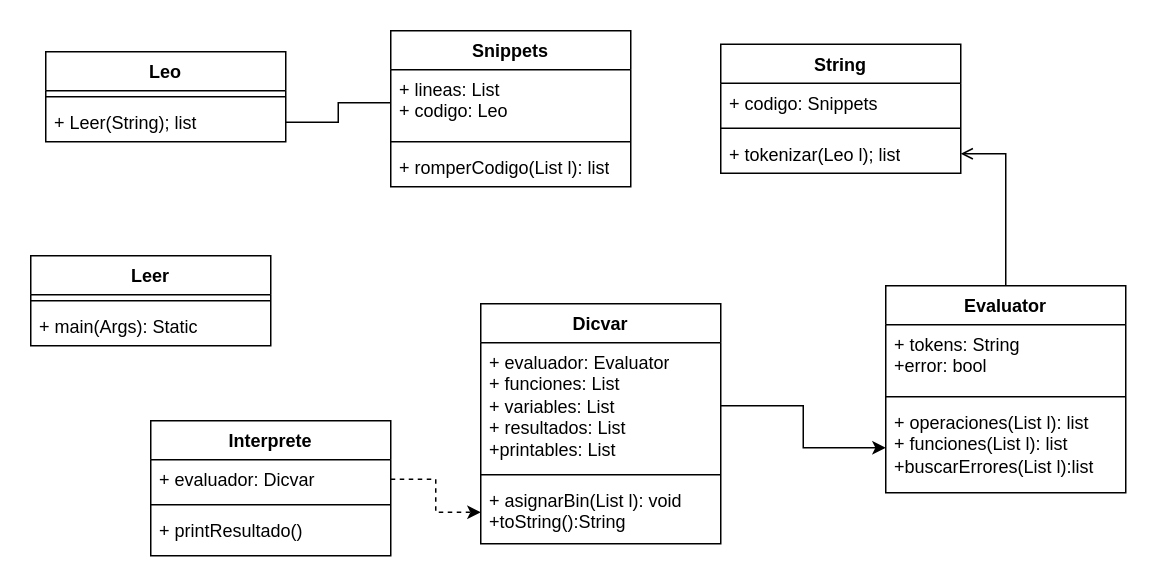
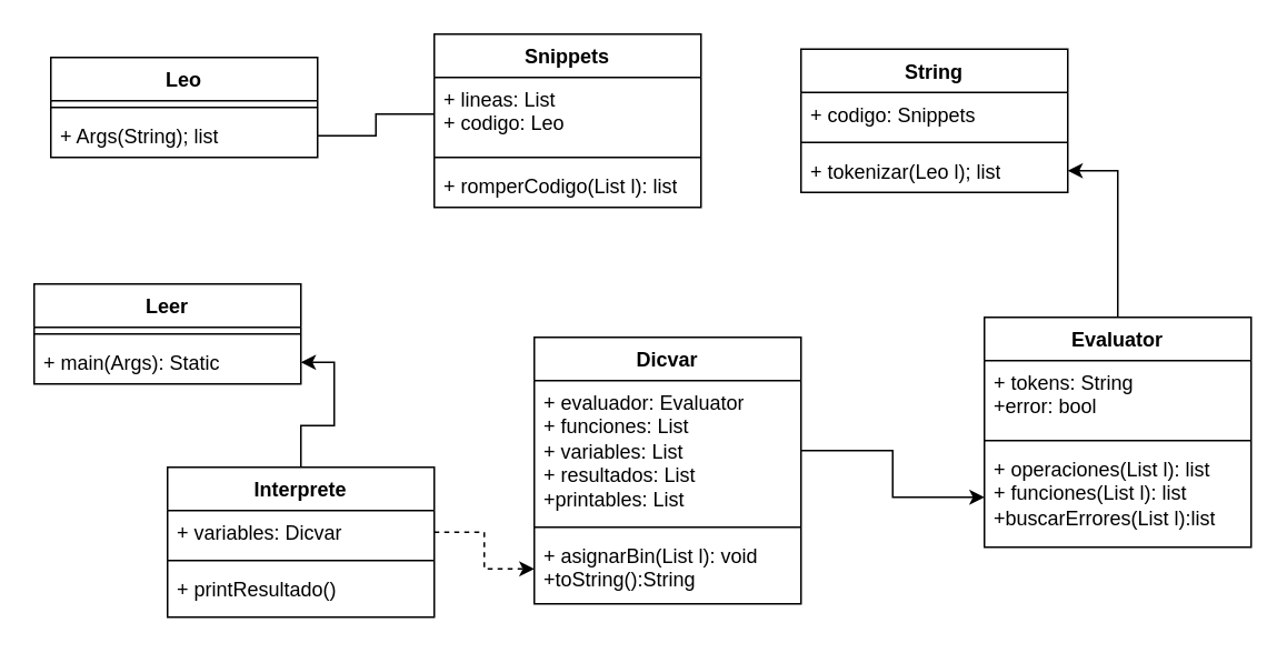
  <mxCell id="0" />
  <mxCell id="1" parent="0" />
  <mxCell id="2" value="Leo" style="swimlane;fontStyle=1;align=center;verticalAlign=top;childLayout=stackLayout;horizontal=1;startSize=26;horizontalStack=0;resizeParent=1;resizeParentMax=0;resizeLast=0;collapsible=1;marginBottom=0;whiteSpace=wrap;html=1;" vertex="1" parent="1"><mxGeometry x="30" y="34" width="160" height="60" as="geometry" /></mxCell>
  <mxCell id="3" value="" style="line;strokeWidth=1;fillColor=none;align=left;verticalAlign=middle;spacingTop=-1;spacingLeft=3;spacingRight=3;rotatable=0;labelPosition=right;points=[];portConstraint=eastwest;strokeColor=inherit;" vertex="1" parent="2"><mxGeometry y="26" width="160" height="8" as="geometry" /></mxCell>
- <mxCell id="4" value="+ Leer(String); list" style="text;strokeColor=none;fillColor=none;align=left;verticalAlign=top;spacingLeft=4;spacingRight=4;overflow=hidden;rotatable=0;points=[[0,0.5],[1,0.5]];portConstraint=eastwest;whiteSpace=wrap;html=1;" vertex="1" parent="2"><mxGeometry y="34" width="160" height="26" as="geometry" /></mxCell>
+ <mxCell id="4" value="+ Args(String); list" style="text;strokeColor=none;fillColor=none;align=left;verticalAlign=top;spacingLeft=4;spacingRight=4;overflow=hidden;rotatable=0;points=[[0,0.5],[1,0.5]];portConstraint=eastwest;whiteSpace=wrap;html=1;" vertex="1" parent="2"><mxGeometry y="34" width="160" height="26" as="geometry" /></mxCell>
  <mxCell id="5" value="Snippets" style="swimlane;fontStyle=1;align=center;verticalAlign=top;childLayout=stackLayout;horizontal=1;startSize=26;horizontalStack=0;resizeParent=1;resizeParentMax=0;resizeLast=0;collapsible=1;marginBottom=0;whiteSpace=wrap;html=1;" vertex="1" parent="1"><mxGeometry x="260" y="20" width="160" height="104" as="geometry" /></mxCell>
  <mxCell id="6" value="+ lineas: List&lt;br&gt;+ codigo: Leo" style="text;strokeColor=none;fillColor=none;align=left;verticalAlign=top;spacingLeft=4;spacingRight=4;overflow=hidden;rotatable=0;points=[[0,0.5],[1,0.5]];portConstraint=eastwest;whiteSpace=wrap;html=1;" vertex="1" parent="5"><mxGeometry y="26" width="160" height="44" as="geometry" /></mxCell>
  <mxCell id="7" value="" style="line;strokeWidth=1;fillColor=none;align=left;verticalAlign=middle;spacingTop=-1;spacingLeft=3;spacingRight=3;rotatable=0;labelPosition=right;points=[];portConstraint=eastwest;strokeColor=inherit;" vertex="1" parent="5"><mxGeometry y="70" width="160" height="8" as="geometry" /></mxCell>
  <mxCell id="8" value="+ romperCodigo(List l): list" style="text;strokeColor=none;fillColor=none;align=left;verticalAlign=top;spacingLeft=4;spacingRight=4;overflow=hidden;rotatable=0;points=[[0,0.5],[1,0.5]];portConstraint=eastwest;whiteSpace=wrap;html=1;" vertex="1" parent="5"><mxGeometry y="78" width="160" height="26" as="geometry" /></mxCell>
- <mxCell id="9" value="" style="edgeStyle=orthogonalEdgeStyle;rounded=0;orthogonalLoop=1;jettySize=auto;html=1;endArrow=open;" edge="1" parent="1" source="10" target="17"><mxGeometry relative="1" as="geometry" /></mxCell>
+ <mxCell id="9" value="" style="edgeStyle=orthogonalEdgeStyle;rounded=0;orthogonalLoop=1;jettySize=auto;html=1;" edge="1" parent="1" source="10" target="17"><mxGeometry relative="1" as="geometry" /></mxCell>
  <mxCell id="10" value="Evaluator" style="swimlane;fontStyle=1;align=center;verticalAlign=top;childLayout=stackLayout;horizontal=1;startSize=26;horizontalStack=0;resizeParent=1;resizeParentMax=0;resizeLast=0;collapsible=1;marginBottom=0;whiteSpace=wrap;html=1;" vertex="1" parent="1"><mxGeometry x="590" y="190" width="160" height="138" as="geometry" /></mxCell>
  <mxCell id="11" value="+ tokens: String&lt;br&gt;+error: bool" style="text;strokeColor=none;fillColor=none;align=left;verticalAlign=top;spacingLeft=4;spacingRight=4;overflow=hidden;rotatable=0;points=[[0,0.5],[1,0.5]];portConstraint=eastwest;whiteSpace=wrap;html=1;" vertex="1" parent="10"><mxGeometry y="26" width="160" height="44" as="geometry" /></mxCell>
  <mxCell id="12" value="" style="line;strokeWidth=1;fillColor=none;align=left;verticalAlign=middle;spacingTop=-1;spacingLeft=3;spacingRight=3;rotatable=0;labelPosition=right;points=[];portConstraint=eastwest;strokeColor=inherit;" vertex="1" parent="10"><mxGeometry y="70" width="160" height="8" as="geometry" /></mxCell>
  <mxCell id="13" value="+ operaciones(List l): list&lt;br&gt;+ funciones(List l): list&lt;br&gt;+buscarErrores(List l):list" style="text;strokeColor=none;fillColor=none;align=left;verticalAlign=top;spacingLeft=4;spacingRight=4;overflow=hidden;rotatable=0;points=[[0,0.5],[1,0.5]];portConstraint=eastwest;whiteSpace=wrap;html=1;" vertex="1" parent="10"><mxGeometry y="78" width="160" height="60" as="geometry" /></mxCell>
  <mxCell id="14" value="String" style="swimlane;fontStyle=1;align=center;verticalAlign=top;childLayout=stackLayout;horizontal=1;startSize=26;horizontalStack=0;resizeParent=1;resizeParentMax=0;resizeLast=0;collapsible=1;marginBottom=0;whiteSpace=wrap;html=1;" vertex="1" parent="1"><mxGeometry x="480" y="29" width="160" height="86" as="geometry" /></mxCell>
  <mxCell id="15" value="+ codigo: Snippets" style="text;strokeColor=none;fillColor=none;align=left;verticalAlign=top;spacingLeft=4;spacingRight=4;overflow=hidden;rotatable=0;points=[[0,0.5],[1,0.5]];portConstraint=eastwest;whiteSpace=wrap;html=1;" vertex="1" parent="14"><mxGeometry y="26" width="160" height="26" as="geometry" /></mxCell>
  <mxCell id="16" value="" style="line;strokeWidth=1;fillColor=none;align=left;verticalAlign=middle;spacingTop=-1;spacingLeft=3;spacingRight=3;rotatable=0;labelPosition=right;points=[];portConstraint=eastwest;strokeColor=inherit;" vertex="1" parent="14"><mxGeometry y="52" width="160" height="8" as="geometry" /></mxCell>
  <mxCell id="17" value="+ tokenizar(Leo l); list" style="text;strokeColor=none;fillColor=none;align=left;verticalAlign=top;spacingLeft=4;spacingRight=4;overflow=hidden;rotatable=0;points=[[0,0.5],[1,0.5]];portConstraint=eastwest;whiteSpace=wrap;html=1;" vertex="1" parent="14"><mxGeometry y="60" width="160" height="26" as="geometry" /></mxCell>
  <mxCell id="18" value="Dicvar" style="swimlane;fontStyle=1;align=center;verticalAlign=top;childLayout=stackLayout;horizontal=1;startSize=26;horizontalStack=0;resizeParent=1;resizeParentMax=0;resizeLast=0;collapsible=1;marginBottom=0;whiteSpace=wrap;html=1;" vertex="1" parent="1"><mxGeometry x="320" y="202" width="160" height="160" as="geometry" /></mxCell>
  <mxCell id="19" value="+ evaluador: Evaluator&lt;br&gt;+ funciones: List&lt;br&gt;+ variables: List&lt;br&gt;+ resultados: List&lt;br&gt;+printables: List" style="text;strokeColor=none;fillColor=none;align=left;verticalAlign=top;spacingLeft=4;spacingRight=4;overflow=hidden;rotatable=0;points=[[0,0.5],[1,0.5]];portConstraint=eastwest;whiteSpace=wrap;html=1;" vertex="1" parent="18"><mxGeometry y="26" width="160" height="84" as="geometry" /></mxCell>
  <mxCell id="20" value="" style="line;strokeWidth=1;fillColor=none;align=left;verticalAlign=middle;spacingTop=-1;spacingLeft=3;spacingRight=3;rotatable=0;labelPosition=right;points=[];portConstraint=eastwest;strokeColor=inherit;" vertex="1" parent="18"><mxGeometry y="110" width="160" height="8" as="geometry" /></mxCell>
  <mxCell id="21" value="+ asignarBin(List l): void&lt;br&gt;+toString():String" style="text;strokeColor=none;fillColor=none;align=left;verticalAlign=top;spacingLeft=4;spacingRight=4;overflow=hidden;rotatable=0;points=[[0,0.5],[1,0.5]];portConstraint=eastwest;whiteSpace=wrap;html=1;" vertex="1" parent="18"><mxGeometry y="118" width="160" height="42" as="geometry" /></mxCell>
  <mxCell id="22" value="Leer" style="swimlane;fontStyle=1;align=center;verticalAlign=top;childLayout=stackLayout;horizontal=1;startSize=26;horizontalStack=0;resizeParent=1;resizeParentMax=0;resizeLast=0;collapsible=1;marginBottom=0;whiteSpace=wrap;html=1;" vertex="1" parent="1"><mxGeometry x="20" y="170" width="160" height="60" as="geometry" /></mxCell>
  <mxCell id="23" value="" style="line;strokeWidth=1;fillColor=none;align=left;verticalAlign=middle;spacingTop=-1;spacingLeft=3;spacingRight=3;rotatable=0;labelPosition=right;points=[];portConstraint=eastwest;strokeColor=inherit;" vertex="1" parent="22"><mxGeometry y="26" width="160" height="8" as="geometry" /></mxCell>
  <mxCell id="24" value="+ main(Args): Static" style="text;strokeColor=none;fillColor=none;align=left;verticalAlign=top;spacingLeft=4;spacingRight=4;overflow=hidden;rotatable=0;points=[[0,0.5],[1,0.5]];portConstraint=eastwest;whiteSpace=wrap;html=1;" vertex="1" parent="22"><mxGeometry y="34" width="160" height="26" as="geometry" /></mxCell>
  <mxCell id="25" value="" style="edgeStyle=orthogonalEdgeStyle;rounded=0;orthogonalLoop=1;jettySize=auto;html=1;endArrow=none;" edge="1" parent="1" source="6" target="4"><mxGeometry relative="1" as="geometry" /></mxCell>
  <mxCell id="26" value="" style="edgeStyle=orthogonalEdgeStyle;rounded=0;orthogonalLoop=1;jettySize=auto;html=1;" edge="1" parent="1" source="19" target="13"><mxGeometry relative="1" as="geometry" /></mxCell>
+ <mxCell id="27" value="" style="edgeStyle=orthogonalEdgeStyle;rounded=0;orthogonalLoop=1;jettySize=auto;html=1;" edge="1" parent="1" source="28" target="24"><mxGeometry relative="1" as="geometry" /></mxCell>
  <mxCell id="28" value="Interprete" style="swimlane;fontStyle=1;align=center;verticalAlign=top;childLayout=stackLayout;horizontal=1;startSize=26;horizontalStack=0;resizeParent=1;resizeParentMax=0;resizeLast=0;collapsible=1;marginBottom=0;whiteSpace=wrap;html=1;" vertex="1" parent="1"><mxGeometry x="100" y="280" width="160" height="90" as="geometry" /></mxCell>
- <mxCell id="29" value="+ evaluador: Dicvar" style="text;strokeColor=none;fillColor=none;align=left;verticalAlign=top;spacingLeft=4;spacingRight=4;overflow=hidden;rotatable=0;points=[[0,0.5],[1,0.5]];portConstraint=eastwest;whiteSpace=wrap;html=1;" vertex="1" parent="28"><mxGeometry y="26" width="160" height="26" as="geometry" /></mxCell>
+ <mxCell id="29" value="+ variables: Dicvar" style="text;strokeColor=none;fillColor=none;align=left;verticalAlign=top;spacingLeft=4;spacingRight=4;overflow=hidden;rotatable=0;points=[[0,0.5],[1,0.5]];portConstraint=eastwest;whiteSpace=wrap;html=1;" vertex="1" parent="28"><mxGeometry y="26" width="160" height="26" as="geometry" /></mxCell>
  <mxCell id="30" value="" style="line;strokeWidth=1;fillColor=none;align=left;verticalAlign=middle;spacingTop=-1;spacingLeft=3;spacingRight=3;rotatable=0;labelPosition=right;points=[];portConstraint=eastwest;strokeColor=inherit;" vertex="1" parent="28"><mxGeometry y="52" width="160" height="8" as="geometry" /></mxCell>
  <mxCell id="31" value="+ printResultado()" style="text;strokeColor=none;fillColor=none;align=left;verticalAlign=top;spacingLeft=4;spacingRight=4;overflow=hidden;rotatable=0;points=[[0,0.5],[1,0.5]];portConstraint=eastwest;whiteSpace=wrap;html=1;" vertex="1" parent="28"><mxGeometry y="60" width="160" height="30" as="geometry" /></mxCell>
  <mxCell id="32" value="" style="edgeStyle=orthogonalEdgeStyle;rounded=0;orthogonalLoop=1;jettySize=auto;html=1;dashed=1;" edge="1" parent="1" source="29" target="21"><mxGeometry relative="1" as="geometry" /></mxCell>
